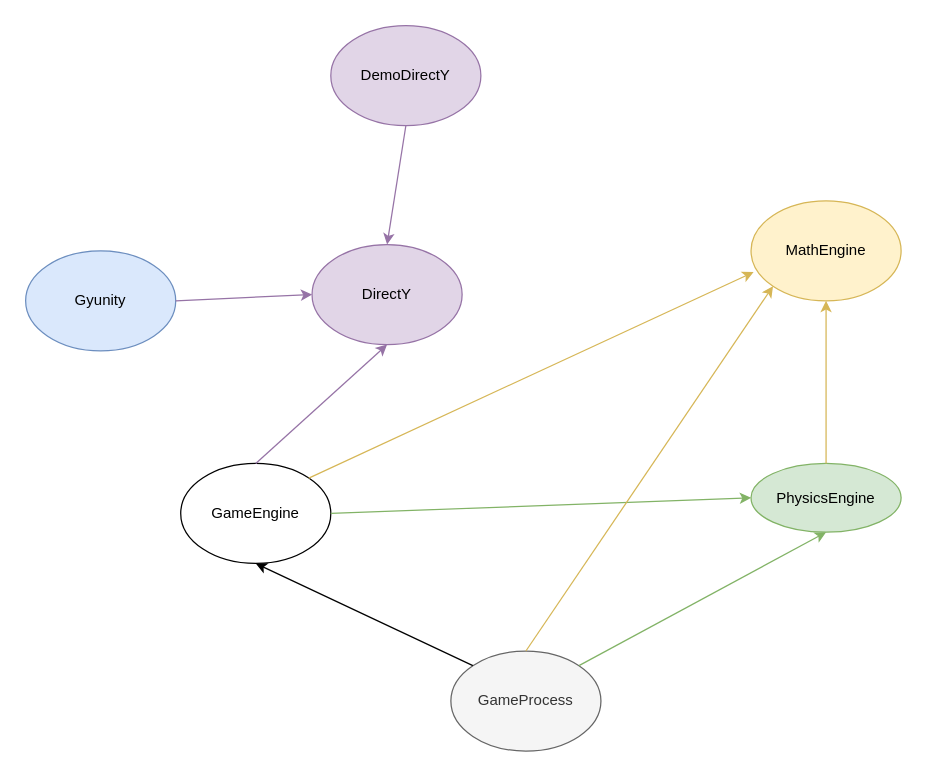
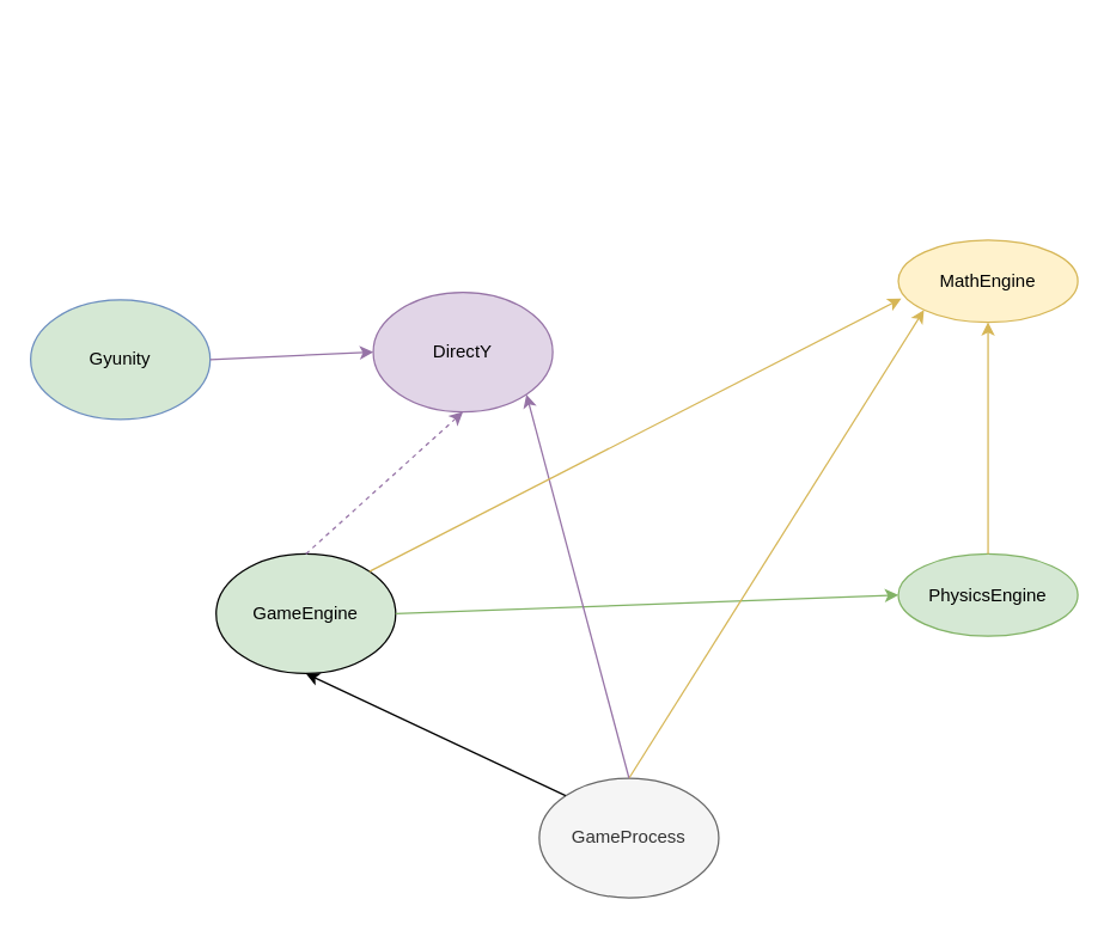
  <mxCell id="0" />
  <mxCell id="1" parent="0" />
- <mxCell id="2" value="MathEngine" style="ellipse;whiteSpace=wrap;html=1;fillColor=#fff2cc;strokeColor=#d6b656;" parent="1" vertex="1"><mxGeometry x="600" y="160" width="120" height="80" as="geometry" /></mxCell>
- <mxCell id="3" value="Gyunity" style="ellipse;whiteSpace=wrap;html=1;fillColor=#dae8fc;strokeColor=#6c8ebf;" parent="1" vertex="1"><mxGeometry x="20" y="200" width="120" height="80" as="geometry" /></mxCell>
+ <mxCell id="2" value="MathEngine" style="ellipse;whiteSpace=wrap;html=1;fillColor=#fff2cc;strokeColor=#d6b656;" parent="1" vertex="1"><mxGeometry x="600" y="160" width="120" height="55" as="geometry" /></mxCell>
+ <mxCell id="3" value="Gyunity" style="ellipse;whiteSpace=wrap;html=1;fillColor=#d5e8d4;strokeColor=#6c8ebf;" parent="1" vertex="1"><mxGeometry x="20" y="200" width="120" height="80" as="geometry" /></mxCell>
  <mxCell id="4" value="PhysicsEngine" style="ellipse;whiteSpace=wrap;html=1;fillColor=#d5e8d4;strokeColor=#82b366;" parent="1" vertex="1"><mxGeometry x="600" y="370" width="120" height="55" as="geometry" /></mxCell>
  <mxCell id="5" value="GameProcess" style="ellipse;whiteSpace=wrap;html=1;fillColor=#f5f5f5;strokeColor=#666666;fontColor=#333333;" parent="1" vertex="1"><mxGeometry x="360" y="520" width="120" height="80" as="geometry" /></mxCell>
  <mxCell id="6" value="" style="endArrow=classic;html=1;rounded=0;exitX=0.5;exitY=0;exitDx=0;exitDy=0;entryX=0.5;entryY=1;entryDx=0;entryDy=0;fillColor=#fff2cc;strokeColor=#d6b656;" parent="1" source="4" target="2" edge="1"><mxGeometry width="50" height="50" relative="1" as="geometry"><mxPoint x="360" y="680" as="sourcePoint" /><mxPoint x="410" y="630" as="targetPoint" /></mxGeometry></mxCell>
  <mxCell id="7" value="DirectY" style="ellipse;whiteSpace=wrap;html=1;fillColor=#e1d5e7;strokeColor=#9673a6;" parent="1" vertex="1"><mxGeometry x="249" y="195" width="120" height="80" as="geometry" /></mxCell>
  <mxCell id="8" value="" style="endArrow=classic;html=1;rounded=0;exitX=1;exitY=0.5;exitDx=0;exitDy=0;entryX=0;entryY=0.5;entryDx=0;entryDy=0;fillColor=#e1d5e7;strokeColor=#9673a6;" parent="1" source="3" target="7" edge="1"><mxGeometry width="50" height="50" relative="1" as="geometry"><mxPoint x="360" y="680" as="sourcePoint" /><mxPoint x="350" y="420" as="targetPoint" /><Array as="points" /></mxGeometry></mxCell>
- <mxCell id="9" value="GameEngine" style="ellipse;whiteSpace=wrap;html=1;" parent="1" vertex="1"><mxGeometry x="144" y="370" width="120" height="80" as="geometry" /></mxCell>
- <mxCell id="10" value="" style="endArrow=classic;html=1;rounded=0;exitX=0.5;exitY=0;exitDx=0;exitDy=0;entryX=0.5;entryY=1;entryDx=0;entryDy=0;fillColor=#e1d5e7;strokeColor=#9673a6;" parent="1" source="9" target="7" edge="1"><mxGeometry width="50" height="50" relative="1" as="geometry"><mxPoint x="360" y="680" as="sourcePoint" /><mxPoint x="410" y="630" as="targetPoint" /></mxGeometry></mxCell>
+ <mxCell id="9" value="GameEngine" style="ellipse;whiteSpace=wrap;html=1;fillColor=#d5e8d4;" parent="1" vertex="1"><mxGeometry x="144" y="370" width="120" height="80" as="geometry" /></mxCell>
+ <mxCell id="10" value="" style="endArrow=classic;html=1;rounded=0;exitX=0.5;exitY=0;exitDx=0;exitDy=0;entryX=0.5;entryY=1;entryDx=0;entryDy=0;fillColor=#e1d5e7;strokeColor=#9673a6;dashed=1;" parent="1" source="9" target="7" edge="1"><mxGeometry width="50" height="50" relative="1" as="geometry"><mxPoint x="360" y="680" as="sourcePoint" /><mxPoint x="410" y="630" as="targetPoint" /></mxGeometry></mxCell>
  <mxCell id="11" value="" style="endArrow=classic;html=1;rounded=0;exitX=1;exitY=0.5;exitDx=0;exitDy=0;entryX=0;entryY=0.5;entryDx=0;entryDy=0;fillColor=#d5e8d4;strokeColor=#82b366;" parent="1" source="9" target="4" edge="1"><mxGeometry width="50" height="50" relative="1" as="geometry"><mxPoint x="360" y="680" as="sourcePoint" /><mxPoint x="410" y="630" as="targetPoint" /></mxGeometry></mxCell>
- <mxCell id="12" value="" style="endArrow=classic;html=1;rounded=0;exitX=1;exitY=0;exitDx=0;exitDy=0;entryX=0.5;entryY=1;entryDx=0;entryDy=0;fillColor=#d5e8d4;strokeColor=#82b366;" parent="1" source="5" target="4" edge="1"><mxGeometry width="50" height="50" relative="1" as="geometry"><mxPoint x="360" y="680" as="sourcePoint" /><mxPoint x="410" y="630" as="targetPoint" /></mxGeometry></mxCell>
  <mxCell id="13" value="" style="endArrow=classic;html=1;rounded=0;exitX=0;exitY=0;exitDx=0;exitDy=0;entryX=0.5;entryY=1;entryDx=0;entryDy=0;" parent="1" source="5" target="9" edge="1"><mxGeometry width="50" height="50" relative="1" as="geometry"><mxPoint x="360" y="680" as="sourcePoint" /><mxPoint x="410" y="630" as="targetPoint" /></mxGeometry></mxCell>
  <mxCell id="14" value="" style="endArrow=classic;html=1;rounded=0;entryX=0;entryY=1;entryDx=0;entryDy=0;exitX=0.5;exitY=0;exitDx=0;exitDy=0;fillColor=#fff2cc;strokeColor=#d6b656;" parent="1" source="5" target="2" edge="1"><mxGeometry width="50" height="50" relative="1" as="geometry"><mxPoint x="360" y="680" as="sourcePoint" /><mxPoint x="410" y="630" as="targetPoint" /></mxGeometry></mxCell>
- <mxCell id="16" value="DemoDirectY" style="ellipse;whiteSpace=wrap;html=1;fillColor=#e1d5e7;strokeColor=#9673a6;" parent="1" vertex="1"><mxGeometry x="264" y="20" width="120" height="80" as="geometry" /></mxCell>
- <mxCell id="17" value="" style="endArrow=classic;html=1;rounded=0;exitX=0.5;exitY=1;exitDx=0;exitDy=0;entryX=0.5;entryY=0;entryDx=0;entryDy=0;fillColor=#e1d5e7;strokeColor=#9673a6;" parent="1" source="16" target="7" edge="1"><mxGeometry width="50" height="50" relative="1" as="geometry"><mxPoint x="360" y="680" as="sourcePoint" /><mxPoint x="410" y="630" as="targetPoint" /></mxGeometry></mxCell>
+ <mxCell id="15" value="" style="endArrow=classic;html=1;rounded=0;entryX=1;entryY=1;entryDx=0;entryDy=0;exitX=0.5;exitY=0;exitDx=0;exitDy=0;fillColor=#e1d5e7;strokeColor=#9673a6;" parent="1" source="5" target="7" edge="1"><mxGeometry width="50" height="50" relative="1" as="geometry"><mxPoint x="360" y="680" as="sourcePoint" /><mxPoint x="410" y="630" as="targetPoint" /></mxGeometry></mxCell>
  <mxCell id="18" value="" style="endArrow=classic;html=1;rounded=0;exitX=1;exitY=0;exitDx=0;exitDy=0;entryX=0.017;entryY=0.713;entryDx=0;entryDy=0;entryPerimeter=0;fillColor=#fff2cc;strokeColor=#d6b656;" parent="1" source="9" target="2" edge="1"><mxGeometry width="50" height="50" relative="1" as="geometry"><mxPoint x="350" y="470" as="sourcePoint" /><mxPoint x="400" y="420" as="targetPoint" /></mxGeometry></mxCell>
